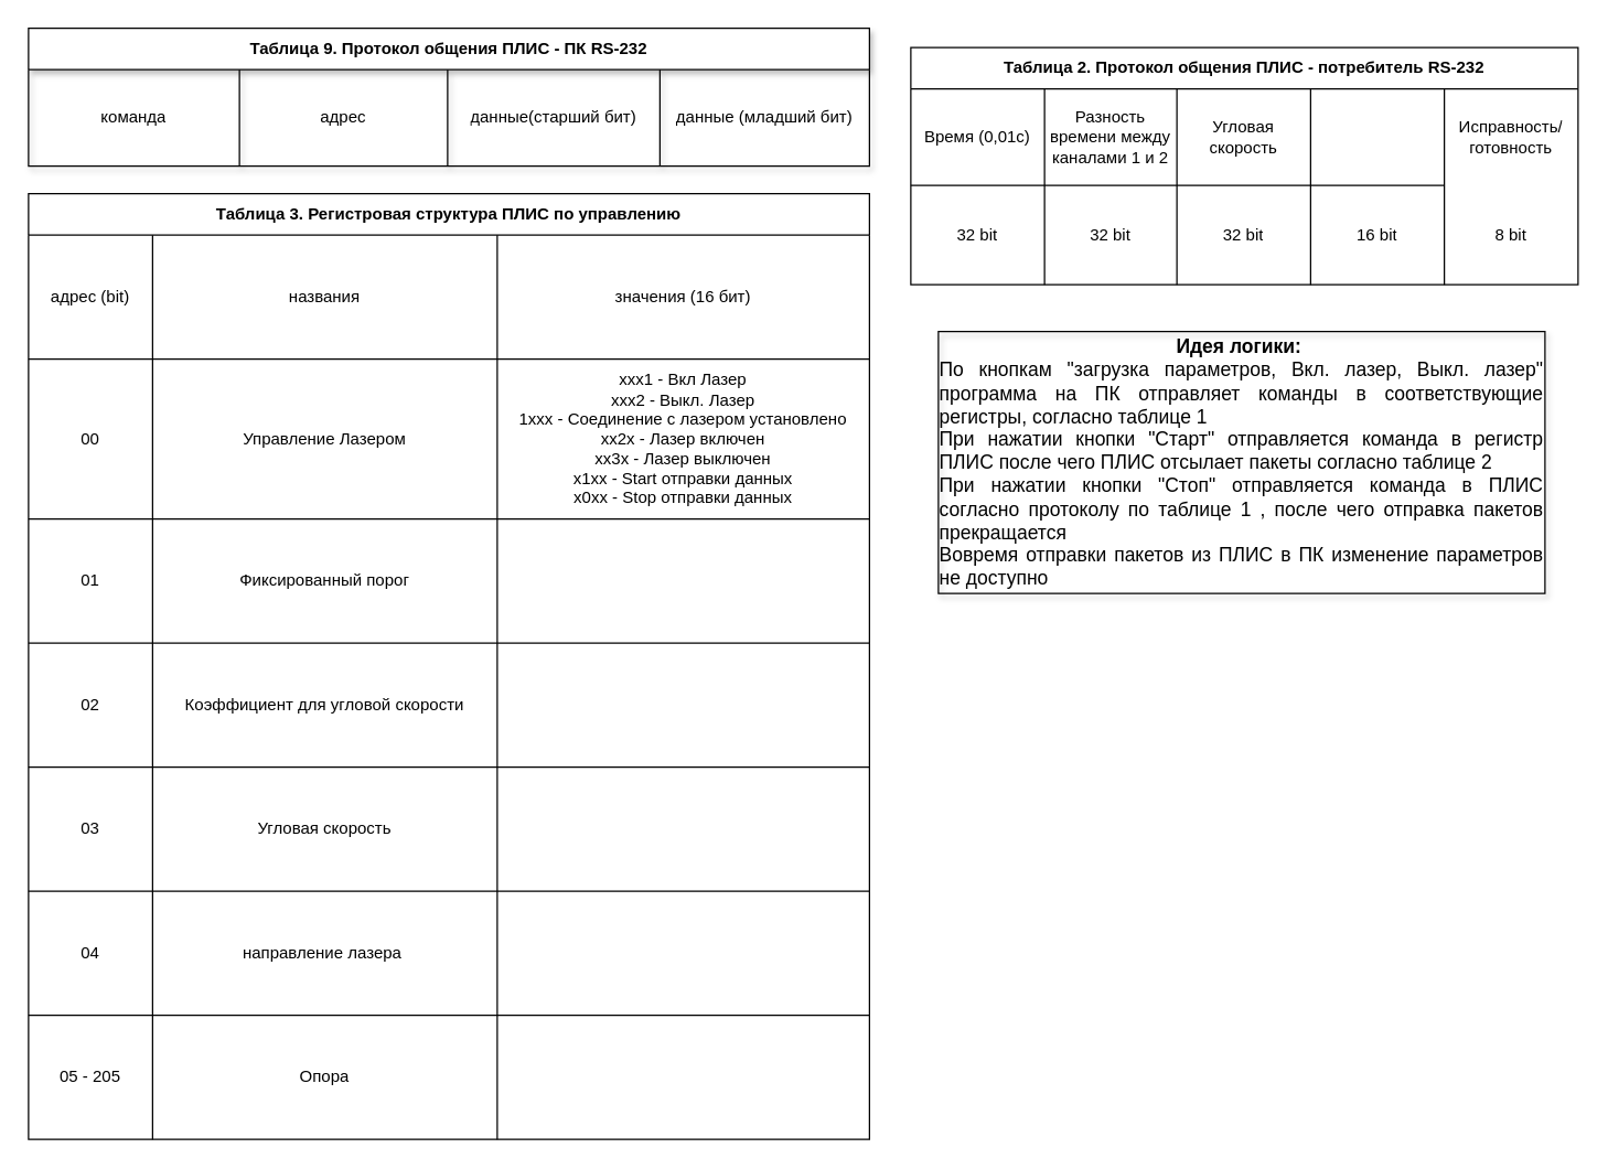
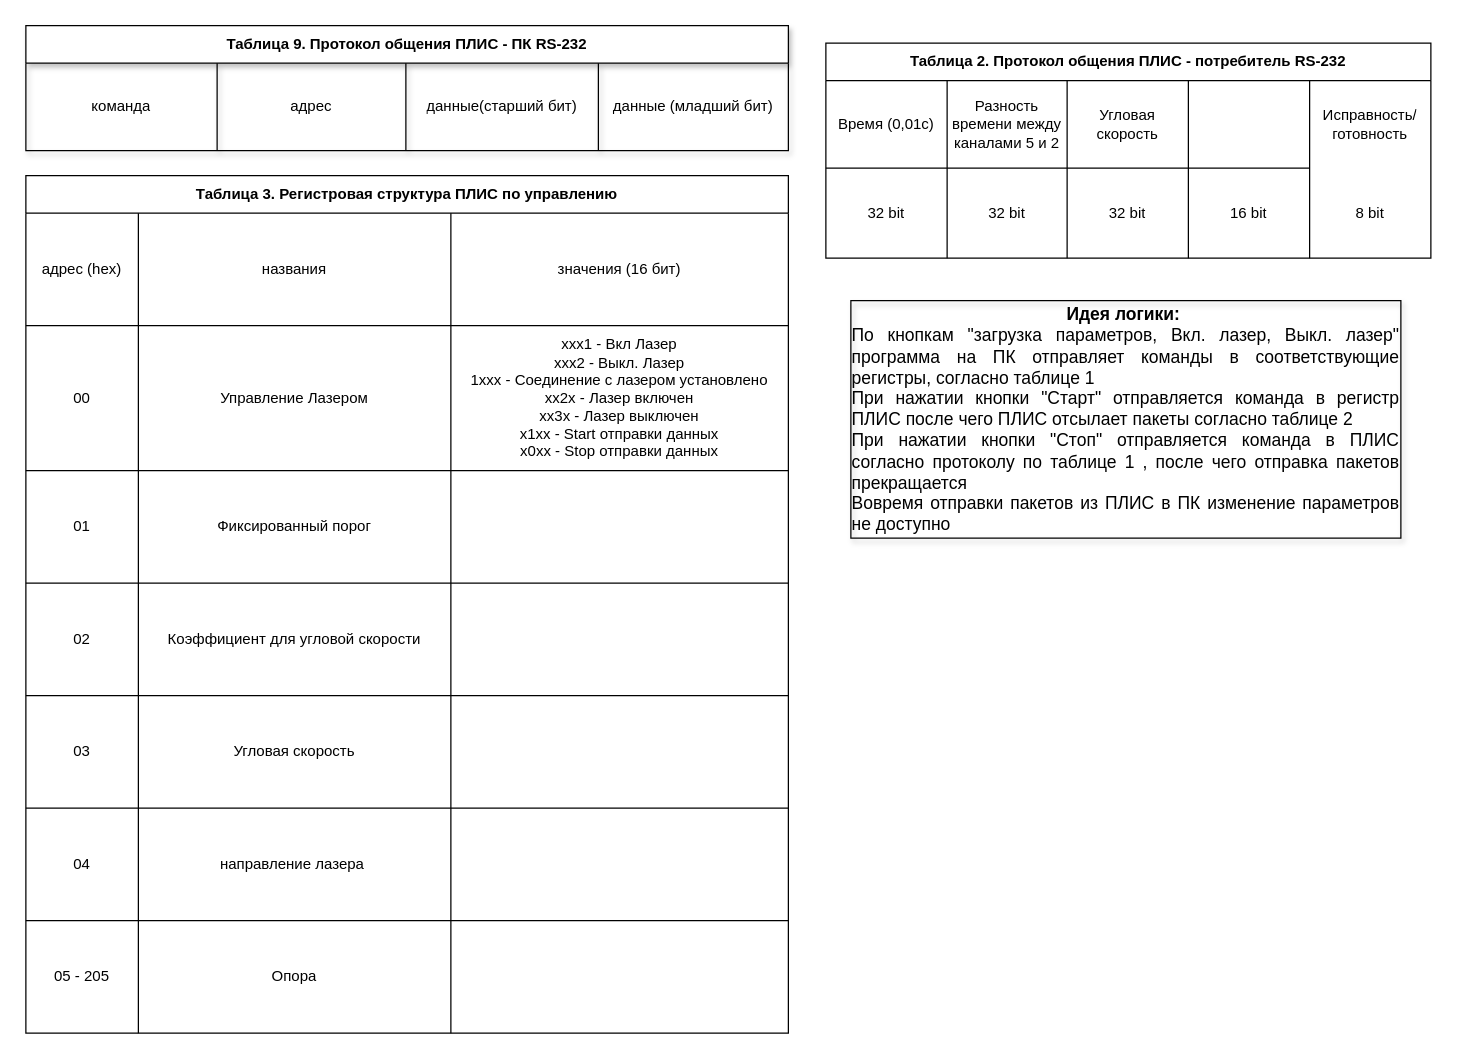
  <mxCell id="0" />
  <mxCell id="1" parent="0" />
  <mxCell id="2" value="Таблица 2. Протокол общения ПЛИС - потребитель RS-232" style="shape=table;html=1;whiteSpace=wrap;startSize=30;container=1;collapsible=0;childLayout=tableLayout;fontStyle=1;align=center;" vertex="1" parent="1"><mxGeometry x="660" y="34" width="484" height="172" as="geometry" /></mxCell>
  <mxCell id="3" value="" style="shape=partialRectangle;html=1;whiteSpace=wrap;collapsible=0;dropTarget=0;pointerEvents=0;fillColor=none;top=0;left=0;bottom=0;right=0;points=[[0,0.5],[1,0.5]];portConstraint=eastwest;" vertex="1" parent="2"><mxGeometry y="30" width="484" height="70" as="geometry" /></mxCell>
  <mxCell id="4" value="Время (0,01с)" style="shape=partialRectangle;html=1;whiteSpace=wrap;connectable=0;fillColor=none;top=0;left=0;bottom=0;right=0;overflow=hidden;" vertex="1" parent="3"><mxGeometry width="97" height="70" as="geometry" /></mxCell>
- <mxCell id="5" value="Разность времени между каналами 1 и 2" style="shape=partialRectangle;html=1;whiteSpace=wrap;connectable=0;fillColor=none;top=0;left=0;bottom=0;right=0;overflow=hidden;" vertex="1" parent="3"><mxGeometry x="97" width="96" height="70" as="geometry" /></mxCell>
+ <mxCell id="5" value="Разность времени между каналами 5 и 2" style="shape=partialRectangle;html=1;whiteSpace=wrap;connectable=0;fillColor=none;top=0;left=0;bottom=0;right=0;overflow=hidden;" vertex="1" parent="3"><mxGeometry x="97" width="96" height="70" as="geometry" /></mxCell>
  <mxCell id="6" value="Угловая скорость" style="shape=partialRectangle;html=1;whiteSpace=wrap;connectable=0;fillColor=none;top=0;left=0;bottom=0;right=0;overflow=hidden;" vertex="1" parent="3"><mxGeometry x="193" width="97" height="70" as="geometry" /></mxCell>
  <mxCell id="7" value="Исправность/&lt;br&gt;готовность" style="shape=partialRectangle;html=1;whiteSpace=wrap;connectable=0;fillColor=none;top=0;left=0;bottom=0;right=0;overflow=hidden;" vertex="1" parent="3"><mxGeometry x="387" width="97" height="70" as="geometry" /></mxCell>
  <mxCell id="8" value="" style="shape=partialRectangle;html=1;whiteSpace=wrap;collapsible=0;dropTarget=0;pointerEvents=0;fillColor=none;top=0;left=0;bottom=0;right=0;points=[[0,0.5],[1,0.5]];portConstraint=eastwest;" vertex="1" parent="2"><mxGeometry y="100" width="484" height="72" as="geometry" /></mxCell>
  <mxCell id="9" value="32 bit" style="shape=partialRectangle;html=1;whiteSpace=wrap;connectable=0;fillColor=none;top=0;left=0;bottom=0;right=0;overflow=hidden;" vertex="1" parent="8"><mxGeometry width="97" height="72" as="geometry" /></mxCell>
  <mxCell id="10" value="32 bit" style="shape=partialRectangle;html=1;whiteSpace=wrap;connectable=0;fillColor=none;top=0;left=0;bottom=0;right=0;overflow=hidden;" vertex="1" parent="8"><mxGeometry x="97" width="96" height="72" as="geometry" /></mxCell>
  <mxCell id="11" value="32 bit" style="shape=partialRectangle;html=1;whiteSpace=wrap;connectable=0;fillColor=none;top=0;left=0;bottom=0;right=0;overflow=hidden;" vertex="1" parent="8"><mxGeometry x="193" width="97" height="72" as="geometry" /></mxCell>
  <mxCell id="12" value="16 bit" style="shape=partialRectangle;html=1;whiteSpace=wrap;connectable=0;fillColor=none;top=0;left=0;bottom=0;right=0;overflow=hidden;" vertex="1" parent="8"><mxGeometry x="290" width="97" height="72" as="geometry" /></mxCell>
  <mxCell id="13" value="8 bit" style="shape=partialRectangle;html=1;whiteSpace=wrap;connectable=0;fillColor=none;top=0;left=0;bottom=0;right=0;overflow=hidden;" vertex="1" parent="8"><mxGeometry x="387" width="97" height="72" as="geometry" /></mxCell>
  <mxCell id="14" value="&lt;div&gt;&lt;b&gt;&lt;font style=&quot;font-size: 14px&quot;&gt;Идея логики:&lt;/font&gt;&lt;/b&gt;&lt;span&gt;&amp;nbsp;&lt;/span&gt;&lt;/div&gt;&lt;font style=&quot;font-size: 14px&quot;&gt;&lt;div style=&quot;text-align: justify&quot;&gt;&lt;span&gt;По кнопкам &quot;загрузка параметров, Вкл. лазер, Выкл. лазер&quot; программа на ПК отправляет команды в соответствующие регистры, согласно таблице 1&amp;nbsp;&lt;/span&gt;&lt;/div&gt;&lt;div style=&quot;text-align: justify&quot;&gt;&lt;span&gt;При нажатии кнопки &quot;Старт&quot; отправляется команда в регистр ПЛИС после чего ПЛИС отсылает пакеты согласно таблице 2&lt;/span&gt;&lt;/div&gt;&lt;div style=&quot;text-align: justify&quot;&gt;&lt;span&gt;При нажатии кнопки &quot;Стоп&quot; отправляется команда в ПЛИС согласно протоколу по таблице 1 , после чего отправка пакетов прекращается&lt;/span&gt;&lt;/div&gt;&lt;div style=&quot;text-align: justify&quot;&gt;&lt;span&gt;Вовремя отправки пакетов из ПЛИС в ПК изменение параметров не доступно&amp;nbsp;&lt;/span&gt;&lt;/div&gt;&lt;/font&gt;" style="text;html=1;strokeColor=#000000;fillColor=none;align=center;verticalAlign=middle;whiteSpace=wrap;rounded=0;shadow=1;" vertex="1" parent="1"><mxGeometry x="680" y="240" width="440" height="190" as="geometry" /></mxCell>
  <mxCell id="15" value="Таблица 3. Регистровая структура ПЛИС по управлению" style="shape=table;html=1;whiteSpace=wrap;startSize=30;container=1;collapsible=0;childLayout=tableLayout;fontStyle=1;align=center;" parent="1" vertex="1"><mxGeometry x="20" y="140" width="610" height="686" as="geometry" /></mxCell>
  <mxCell id="16" value="" style="shape=partialRectangle;html=1;whiteSpace=wrap;collapsible=0;dropTarget=0;pointerEvents=0;fillColor=none;top=0;left=0;bottom=0;right=0;points=[[0,0.5],[1,0.5]];portConstraint=eastwest;" parent="15" vertex="1"><mxGeometry y="30" width="610" height="90" as="geometry" /></mxCell>
- <mxCell id="17" value="адрес (bit)" style="shape=partialRectangle;html=1;whiteSpace=wrap;connectable=0;fillColor=none;top=0;left=0;bottom=0;right=0;overflow=hidden;" parent="16" vertex="1"><mxGeometry width="90" height="90" as="geometry" /></mxCell>
+ <mxCell id="17" value="адрес (hex)" style="shape=partialRectangle;html=1;whiteSpace=wrap;connectable=0;fillColor=none;top=0;left=0;bottom=0;right=0;overflow=hidden;" parent="16" vertex="1"><mxGeometry width="90" height="90" as="geometry" /></mxCell>
  <mxCell id="18" value="названия" style="shape=partialRectangle;html=1;whiteSpace=wrap;connectable=0;fillColor=none;top=0;left=0;bottom=0;right=0;overflow=hidden;" parent="16" vertex="1"><mxGeometry x="90" width="250" height="90" as="geometry" /></mxCell>
  <mxCell id="19" value="значения (16 бит)" style="shape=partialRectangle;html=1;whiteSpace=wrap;connectable=0;fillColor=none;top=0;left=0;bottom=0;right=0;overflow=hidden;" parent="16" vertex="1"><mxGeometry x="340" width="270" height="90" as="geometry" /></mxCell>
  <mxCell id="20" value="" style="shape=partialRectangle;html=1;whiteSpace=wrap;collapsible=0;dropTarget=0;pointerEvents=0;fillColor=none;top=0;left=0;bottom=0;right=0;points=[[0,0.5],[1,0.5]];portConstraint=eastwest;" parent="15" vertex="1"><mxGeometry y="120" width="610" height="116" as="geometry" /></mxCell>
  <mxCell id="21" value="00" style="shape=partialRectangle;html=1;whiteSpace=wrap;connectable=0;fillColor=none;top=0;left=0;bottom=0;right=0;overflow=hidden;" parent="20" vertex="1"><mxGeometry width="90" height="116" as="geometry" /></mxCell>
  <mxCell id="22" value="Управление Лазером" style="shape=partialRectangle;html=1;whiteSpace=wrap;connectable=0;fillColor=none;top=0;left=0;bottom=0;right=0;overflow=hidden;" parent="20" vertex="1"><mxGeometry x="90" width="250" height="116" as="geometry" /></mxCell>
  <mxCell id="23" value="ххх1 - Вкл Лазер&lt;br&gt;ххх2 - Выкл. Лазер&lt;br&gt;1ххх - Соединение с лазером установлено&lt;br&gt;хх2х - Лазер включен&lt;br&gt;хх3х - Лазер выключен&lt;br&gt;х1хх - Start отправки данных&lt;br&gt;х0хх - Stop отправки данных&lt;br&gt;" style="shape=partialRectangle;html=1;whiteSpace=wrap;connectable=0;fillColor=none;top=0;left=0;bottom=0;right=0;overflow=hidden;" parent="20" vertex="1"><mxGeometry x="340" width="270" height="116" as="geometry" /></mxCell>
  <mxCell id="24" value="" style="shape=partialRectangle;html=1;whiteSpace=wrap;collapsible=0;dropTarget=0;pointerEvents=0;fillColor=none;top=0;left=0;bottom=0;right=0;points=[[0,0.5],[1,0.5]];portConstraint=eastwest;" parent="15" vertex="1"><mxGeometry y="236" width="610" height="90" as="geometry" /></mxCell>
  <mxCell id="25" value="01" style="shape=partialRectangle;html=1;whiteSpace=wrap;connectable=0;fillColor=none;top=0;left=0;bottom=0;right=0;overflow=hidden;" parent="24" vertex="1"><mxGeometry width="90" height="90" as="geometry" /></mxCell>
  <mxCell id="26" value="Фиксированный порог" style="shape=partialRectangle;html=1;whiteSpace=wrap;connectable=0;fillColor=none;top=0;left=0;bottom=0;right=0;overflow=hidden;" parent="24" vertex="1"><mxGeometry x="90" width="250" height="90" as="geometry" /></mxCell>
  <mxCell id="27" style="shape=partialRectangle;html=1;whiteSpace=wrap;connectable=0;fillColor=none;top=0;left=0;bottom=0;right=0;overflow=hidden;" parent="24" vertex="1"><mxGeometry x="340" width="270" height="90" as="geometry" /></mxCell>
  <mxCell id="28" style="shape=partialRectangle;html=1;whiteSpace=wrap;collapsible=0;dropTarget=0;pointerEvents=0;fillColor=none;top=0;left=0;bottom=0;right=0;points=[[0,0.5],[1,0.5]];portConstraint=eastwest;" parent="15" vertex="1"><mxGeometry y="326" width="610" height="90" as="geometry" /></mxCell>
  <mxCell id="29" value="02" style="shape=partialRectangle;html=1;whiteSpace=wrap;connectable=0;fillColor=none;top=0;left=0;bottom=0;right=0;overflow=hidden;" parent="28" vertex="1"><mxGeometry width="90" height="90" as="geometry" /></mxCell>
  <mxCell id="30" value="Коэффициент для угловой скорости" style="shape=partialRectangle;html=1;whiteSpace=wrap;connectable=0;fillColor=none;top=0;left=0;bottom=0;right=0;overflow=hidden;" parent="28" vertex="1"><mxGeometry x="90" width="250" height="90" as="geometry" /></mxCell>
  <mxCell id="31" style="shape=partialRectangle;html=1;whiteSpace=wrap;connectable=0;fillColor=none;top=0;left=0;bottom=0;right=0;overflow=hidden;" parent="28" vertex="1"><mxGeometry x="340" width="270" height="90" as="geometry" /></mxCell>
  <mxCell id="32" style="shape=partialRectangle;html=1;whiteSpace=wrap;collapsible=0;dropTarget=0;pointerEvents=0;fillColor=none;top=0;left=0;bottom=0;right=0;points=[[0,0.5],[1,0.5]];portConstraint=eastwest;" parent="15" vertex="1"><mxGeometry y="416" width="610" height="90" as="geometry" /></mxCell>
  <mxCell id="33" value="03" style="shape=partialRectangle;html=1;whiteSpace=wrap;connectable=0;fillColor=none;top=0;left=0;bottom=0;right=0;overflow=hidden;" parent="32" vertex="1"><mxGeometry width="90" height="90" as="geometry" /></mxCell>
  <mxCell id="34" value="Угловая скорость" style="shape=partialRectangle;html=1;whiteSpace=wrap;connectable=0;fillColor=none;top=0;left=0;bottom=0;right=0;overflow=hidden;" parent="32" vertex="1"><mxGeometry x="90" width="250" height="90" as="geometry" /></mxCell>
  <mxCell id="35" style="shape=partialRectangle;html=1;whiteSpace=wrap;connectable=0;fillColor=none;top=0;left=0;bottom=0;right=0;overflow=hidden;" parent="32" vertex="1"><mxGeometry x="340" width="270" height="90" as="geometry" /></mxCell>
  <mxCell id="36" style="shape=partialRectangle;html=1;whiteSpace=wrap;collapsible=0;dropTarget=0;pointerEvents=0;fillColor=none;top=0;left=0;bottom=0;right=0;points=[[0,0.5],[1,0.5]];portConstraint=eastwest;" parent="15" vertex="1"><mxGeometry y="506" width="610" height="90" as="geometry" /></mxCell>
  <mxCell id="37" value="04" style="shape=partialRectangle;html=1;whiteSpace=wrap;connectable=0;fillColor=none;top=0;left=0;bottom=0;right=0;overflow=hidden;" parent="36" vertex="1"><mxGeometry width="90" height="90" as="geometry" /></mxCell>
  <mxCell id="38" value="направление лазера&amp;nbsp;" style="shape=partialRectangle;html=1;whiteSpace=wrap;connectable=0;fillColor=none;top=0;left=0;bottom=0;right=0;overflow=hidden;" parent="36" vertex="1"><mxGeometry x="90" width="250" height="90" as="geometry" /></mxCell>
  <mxCell id="39" style="shape=partialRectangle;html=1;whiteSpace=wrap;connectable=0;fillColor=none;top=0;left=0;bottom=0;right=0;overflow=hidden;" parent="36" vertex="1"><mxGeometry x="340" width="270" height="90" as="geometry" /></mxCell>
  <mxCell id="40" style="shape=partialRectangle;html=1;whiteSpace=wrap;collapsible=0;dropTarget=0;pointerEvents=0;fillColor=none;top=0;left=0;bottom=0;right=0;points=[[0,0.5],[1,0.5]];portConstraint=eastwest;" parent="15" vertex="1"><mxGeometry y="596" width="610" height="90" as="geometry" /></mxCell>
  <mxCell id="41" value="&lt;span&gt;05 - 205&lt;/span&gt;" style="shape=partialRectangle;html=1;whiteSpace=wrap;connectable=0;fillColor=none;top=0;left=0;bottom=0;right=0;overflow=hidden;" parent="40" vertex="1"><mxGeometry width="90" height="90" as="geometry" /></mxCell>
  <mxCell id="42" value="&lt;span&gt;Опора&lt;/span&gt;" style="shape=partialRectangle;html=1;whiteSpace=wrap;connectable=0;fillColor=none;top=0;left=0;bottom=0;right=0;overflow=hidden;" parent="40" vertex="1"><mxGeometry x="90" width="250" height="90" as="geometry" /></mxCell>
  <mxCell id="43" style="shape=partialRectangle;html=1;whiteSpace=wrap;connectable=0;fillColor=none;top=0;left=0;bottom=0;right=0;overflow=hidden;" parent="40" vertex="1"><mxGeometry x="340" width="270" height="90" as="geometry" /></mxCell>
  <mxCell id="44" value="Таблица 9. Протокол общения ПЛИС - ПК RS-232" style="shape=table;html=1;whiteSpace=wrap;startSize=30;container=1;collapsible=0;childLayout=tableLayout;fontStyle=1;align=center;shadow=1;strokeColor=#000000;" vertex="1" parent="1"><mxGeometry x="20" y="20" width="610" height="100" as="geometry" /></mxCell>
  <mxCell id="45" value="" style="shape=partialRectangle;html=1;whiteSpace=wrap;collapsible=0;dropTarget=0;pointerEvents=0;fillColor=none;top=0;left=0;bottom=0;right=0;points=[[0,0.5],[1,0.5]];portConstraint=eastwest;" vertex="1" parent="44"><mxGeometry y="30" width="610" height="70" as="geometry" /></mxCell>
  <mxCell id="46" value="команда" style="shape=partialRectangle;html=1;whiteSpace=wrap;connectable=0;fillColor=none;top=0;left=0;bottom=0;right=0;overflow=hidden;" vertex="1" parent="45"><mxGeometry width="153" height="70" as="geometry" /></mxCell>
  <mxCell id="47" value="&lt;span&gt;адрес&lt;/span&gt;" style="shape=partialRectangle;html=1;whiteSpace=wrap;connectable=0;fillColor=none;top=0;left=0;bottom=0;right=0;overflow=hidden;" vertex="1" parent="45"><mxGeometry x="153" width="151" height="70" as="geometry" /></mxCell>
  <mxCell id="48" value="&lt;span&gt;данные(старший бит)&lt;/span&gt;" style="shape=partialRectangle;html=1;whiteSpace=wrap;connectable=0;fillColor=none;top=0;left=0;bottom=0;right=0;overflow=hidden;" vertex="1" parent="45"><mxGeometry x="304" width="154" height="70" as="geometry" /></mxCell>
  <mxCell id="49" value="&lt;span&gt;данные (младший бит)&lt;/span&gt;" style="shape=partialRectangle;html=1;whiteSpace=wrap;connectable=0;fillColor=none;top=0;left=0;bottom=0;right=0;overflow=hidden;" vertex="1" parent="45"><mxGeometry x="458" width="152" height="70" as="geometry" /></mxCell>
